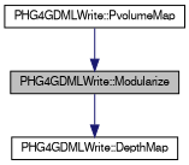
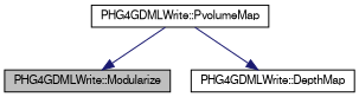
  digraph {
    rankdir=TB
    node [color=black fontname=FreeSans fontsize=10 shape=record]
    edge [color=midnightblue fontname=FreeSans fontsize=10 labelfontname=FreeSans labelfontsize=10 style=solid]
    n1 [fillcolor=grey75 fontcolor=black height=0.2 label="PHG4GDMLWrite::Modularize" style=filled width=0.4]
    n2 [height=0.2 label="PHG4GDMLWrite::DepthMap" width=0.4]
    n3 [height=0.2 label="PHG4GDMLWrite::PvolumeMap" width=0.4]
-   n1 -> n2
+   n3 -> n2
    n3 -> n1
  }
